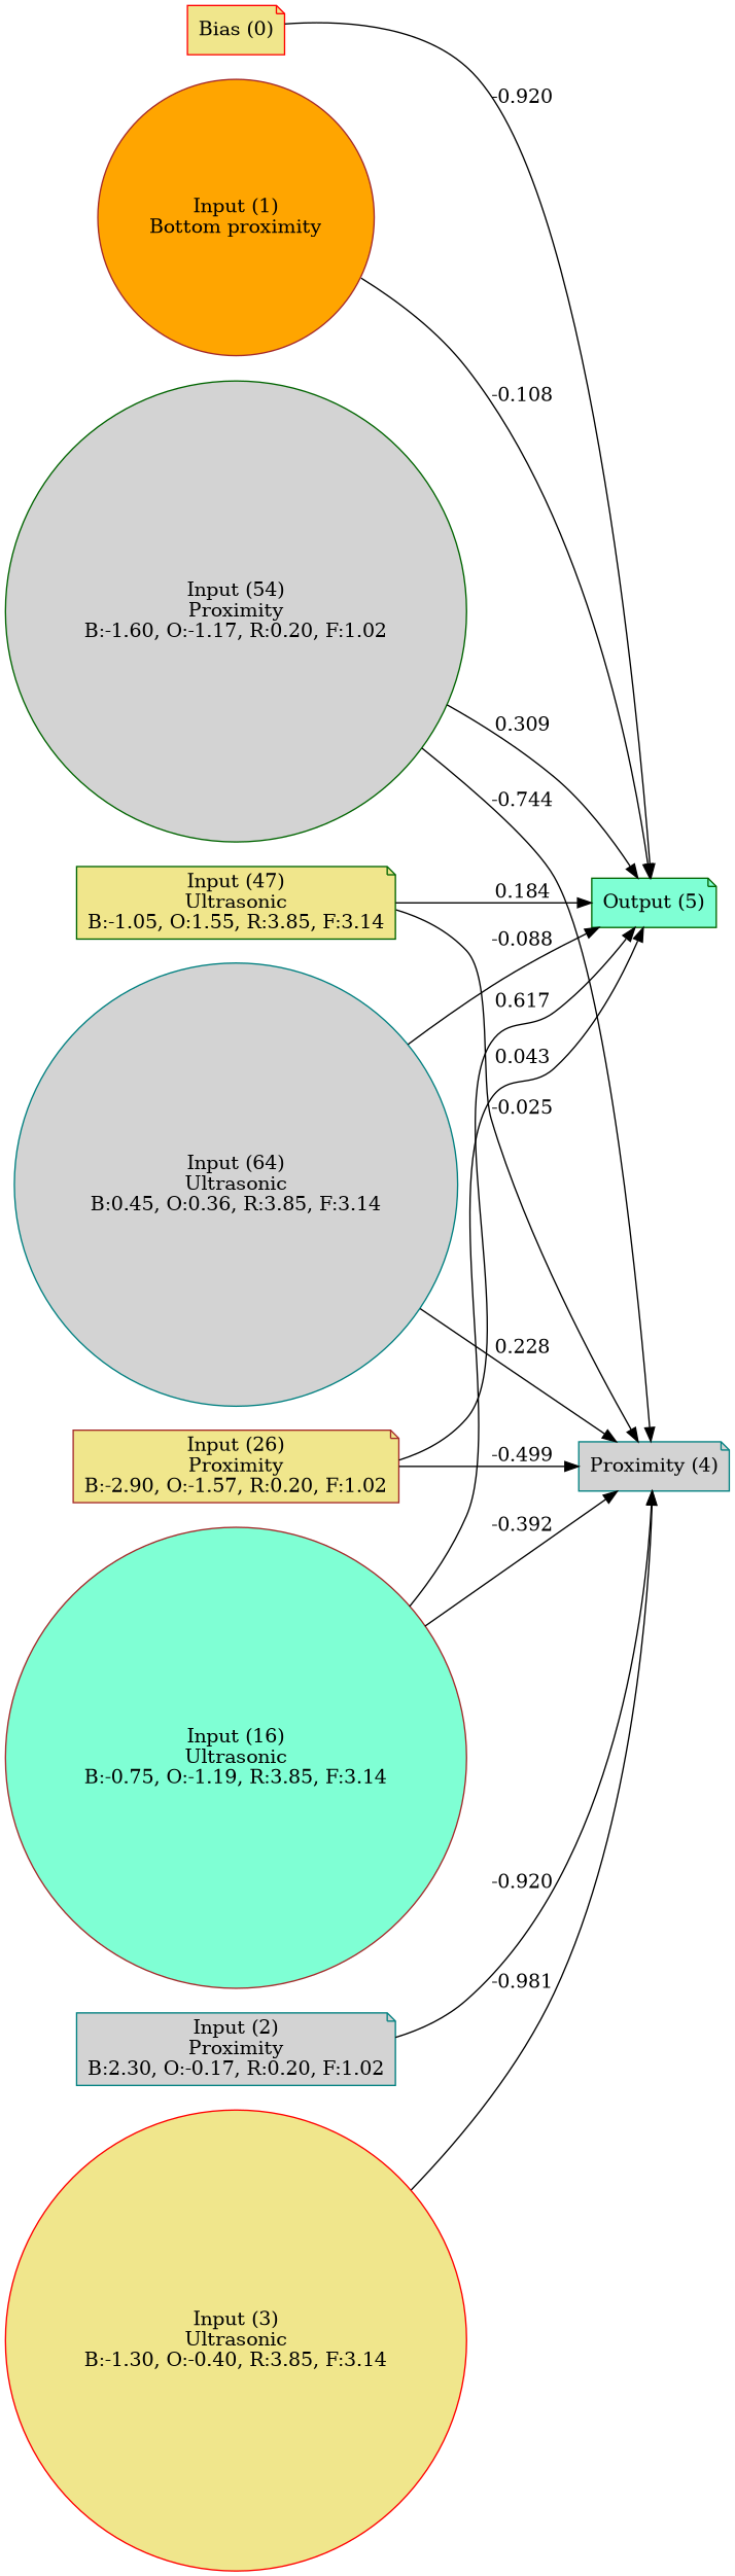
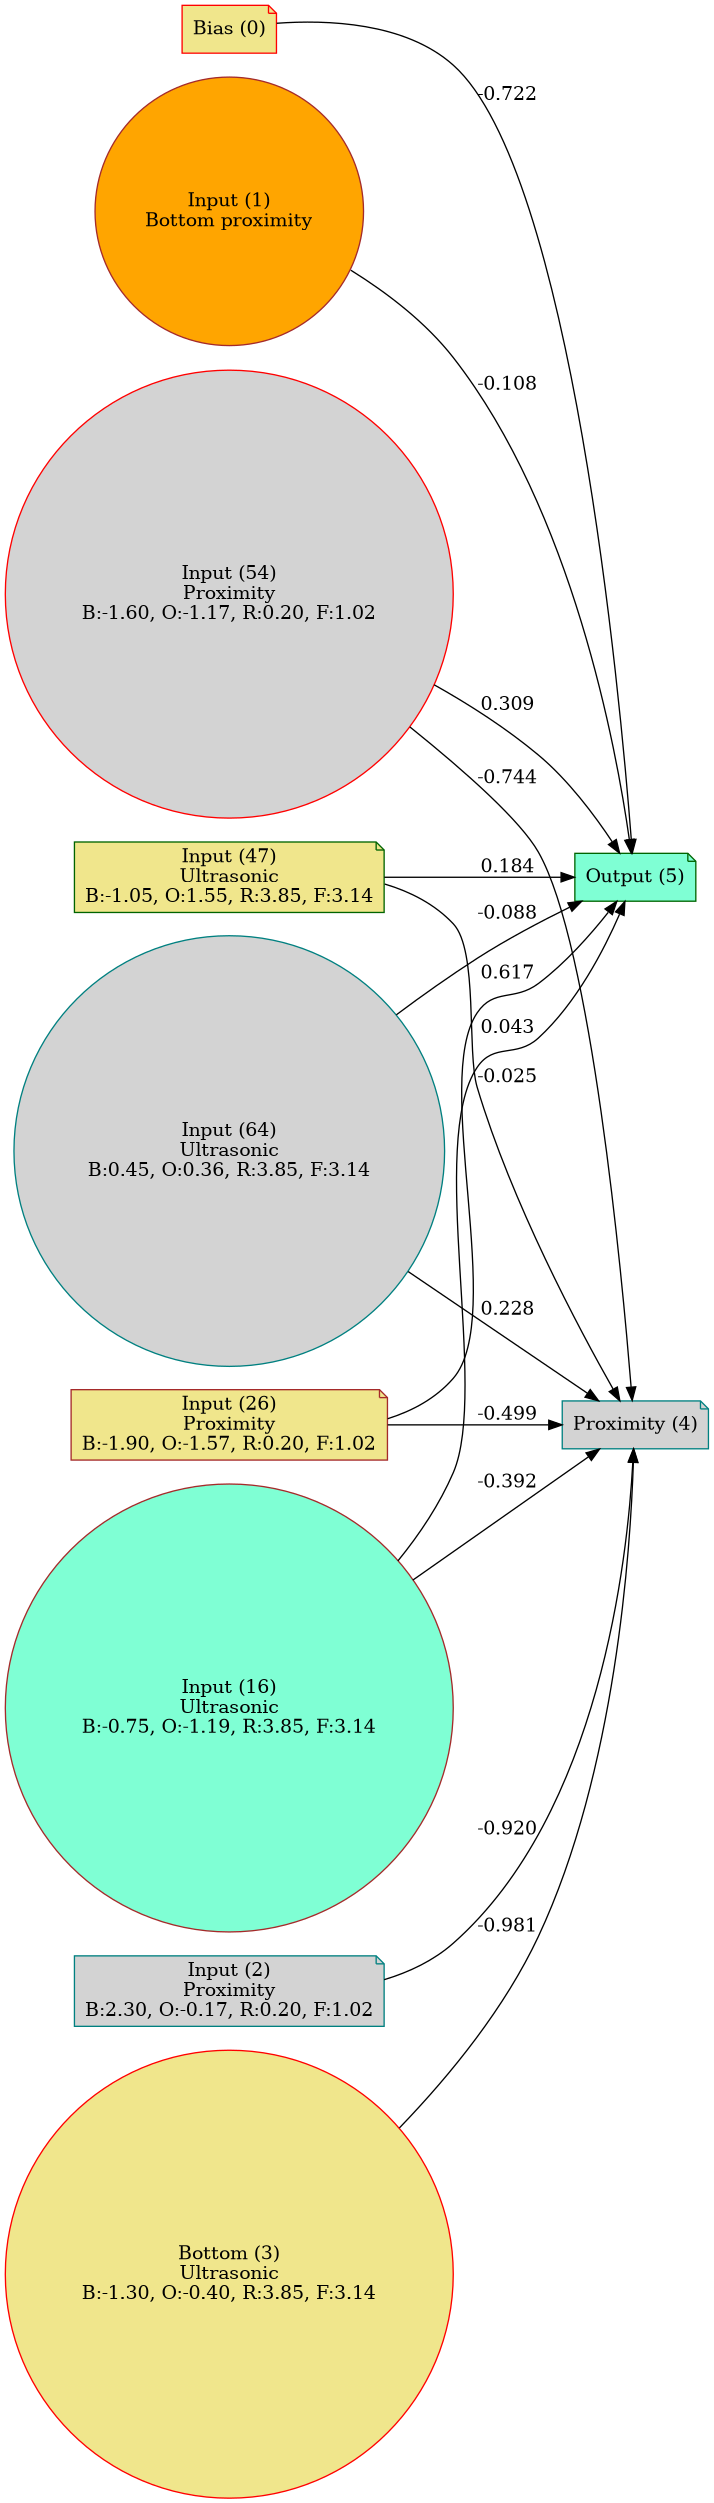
  digraph {
    rankdir=LR
    node [color=red fillcolor=khaki shape=note style=filled]
    n1 [label="Bias (0)"]
    n2 [color=brown fillcolor=orange label="Input (1)\nBottom proximity" shape=circle]
    n3 [color=teal fillcolor=lightgrey label="Input (2)\nProximity\nB:2.30, O:-0.17, R:0.20, F:1.02"]
-   n4 [label="Input (3)\nUltrasonic\nB:-1.30, O:-0.40, R:3.85, F:3.14" shape=circle]
+   n4 [label="Bottom (3)\nUltrasonic\nB:-1.30, O:-0.40, R:3.85, F:3.14" shape=circle]
    n5 [color=brown fillcolor=aquamarine label="Input (16)\nUltrasonic\nB:-0.75, O:-1.19, R:3.85, F:3.14" shape=circle]
-   n6 [color=brown label="Input (26)\nProximity\nB:-2.90, O:-1.57, R:0.20, F:1.02"]
+   n6 [color=brown label="Input (26)\nProximity\nB:-1.90, O:-1.57, R:0.20, F:1.02"]
    n7 [color=darkgreen label="Input (47)\nUltrasonic\nB:-1.05, O:1.55, R:3.85, F:3.14"]
-   n8 [color=darkgreen fillcolor=lightgrey label="Input (54)\nProximity\nB:-1.60, O:-1.17, R:0.20, F:1.02" shape=circle]
+   n8 [fillcolor=lightgrey label="Input (54)\nProximity\nB:-1.60, O:-1.17, R:0.20, F:1.02" shape=circle]
    n9 [color=teal fillcolor=lightgrey label="Input (64)\nUltrasonic\nB:0.45, O:0.36, R:3.85, F:3.14" shape=circle]
    n10 [color=teal fillcolor=lightgrey label="Proximity (4)"]
    n11 [color=darkgreen fillcolor=aquamarine label="Output (5)"]
    subgraph sub_1 {
      rank=same
      n1
      n2
      n3
      n4
      n5
      n6
      n7
      n8
      n9
    }
    subgraph sub_2 {
      rank=same
      n10
      n11
    }
-   n1 -> n11 [label=-0.920]
+   n1 -> n11 [label=-0.722]
    n2 -> n11 [label=-0.108]
    n3 -> n10 [label=-0.920]
    n4 -> n10 [label=-0.981]
    n5 -> n10 [label=-0.392]
    n5 -> n11 [label=0.043]
    n6 -> n10 [label=-0.499]
    n6 -> n11 [label=0.617]
    n7 -> n10 [label=-0.025]
    n7 -> n11 [label=0.184]
    n8 -> n10 [label=-0.744]
    n8 -> n11 [label=0.309]
    n9 -> n10 [label=0.228]
    n9 -> n11 [label=-0.088]
  }
